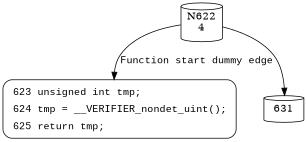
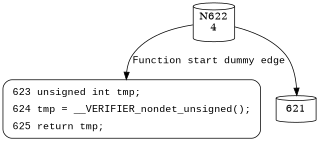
  digraph {
    node [shape=cylinder]
    edge [arrowhead=normal]
    n1 [label="N622\n4"]
-   n2 [fillcolor=white fontname="Courier New" label=<<table border="0" cellborder="0" cellpadding="3" bgcolor="white"><tr><td align="right">623</td><td align="left">unsigned int tmp;</td></tr><tr><td align="right">624</td><td align="left">tmp = __VERIFIER_nondet_uint();</td></tr><tr><td align="right">625</td><td align="left">return tmp;</td></tr></table>> penwidth=1 shape=Mrecord style="filled,bold"]
-   621 [label=631]
+   n2 [fillcolor=white fontname="Courier New" label=<<table border="0" cellborder="0" cellpadding="3" bgcolor="white"><tr><td align="right">623</td><td align="left">unsigned int tmp;</td></tr><tr><td align="right">624</td><td align="left">tmp = __VERIFIER_nondet_unsigned();</td></tr><tr><td align="right">625</td><td align="left">return tmp;</td></tr></table>> penwidth=1 shape=Mrecord style="filled,bold"]
+   621
    n1 -> n2 [fontname="Courier New" label="Function start dummy edge"]
    n1 -> 621
  }
